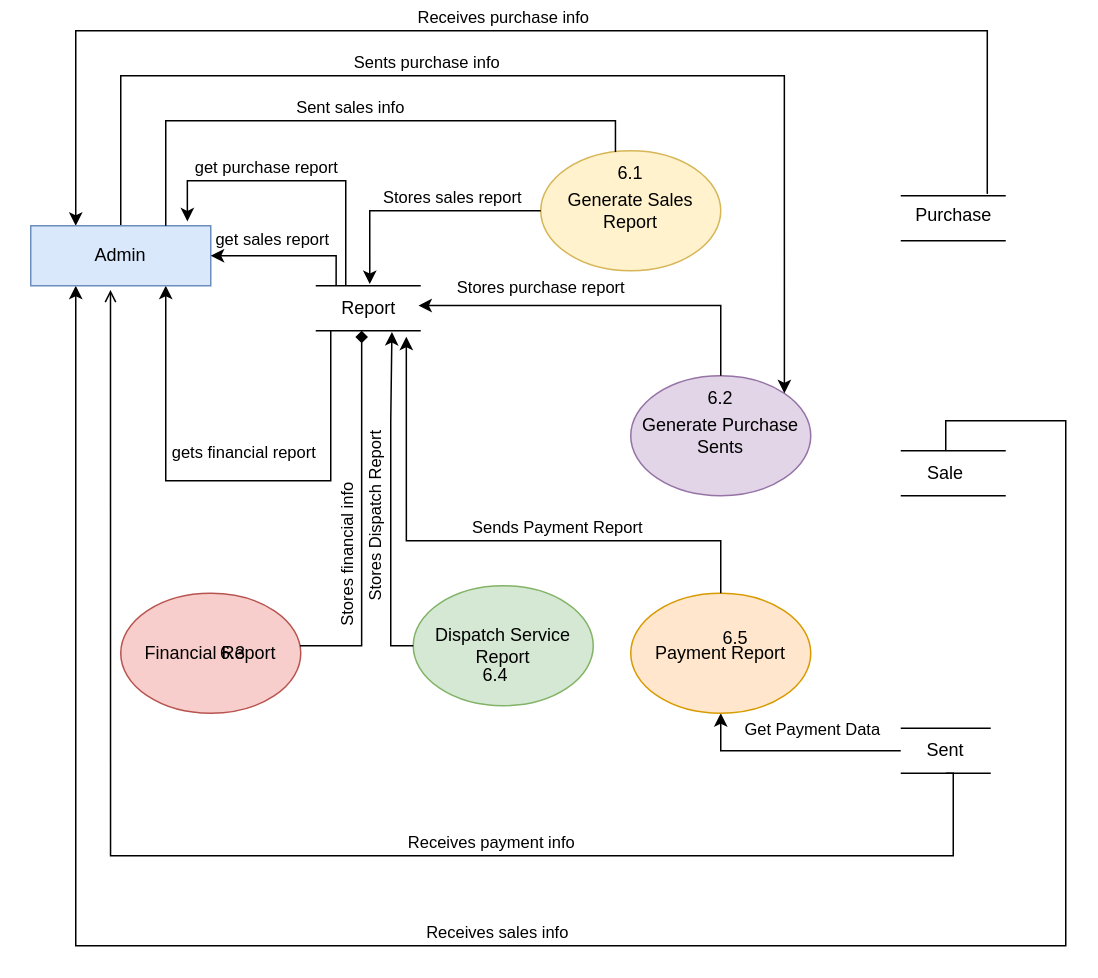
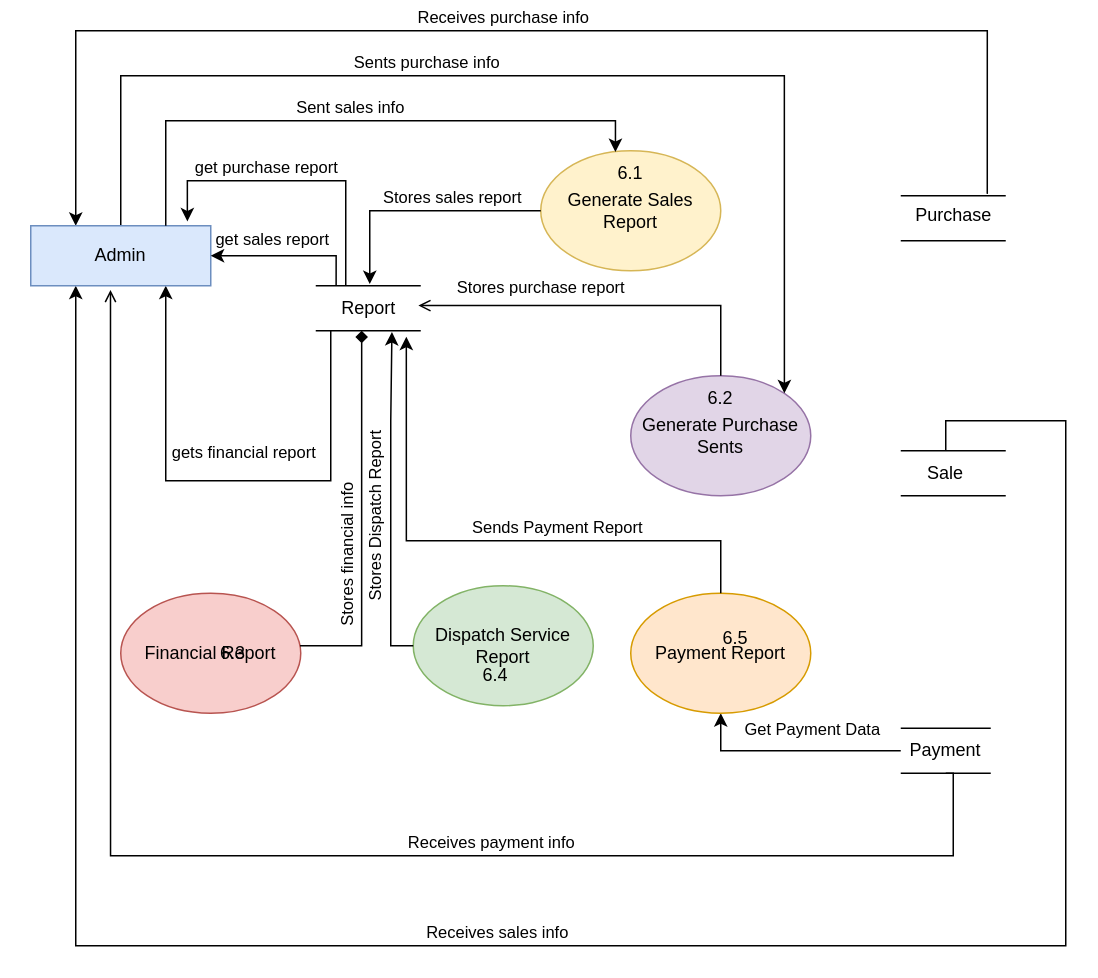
  <mxCell id="0" />
  <mxCell id="1" parent="0" />
  <mxCell id="2" value="Generate Sales Report" style="ellipse;whiteSpace=wrap;html=1;fillColor=#fff2cc;strokeColor=#d6b656;" parent="1" vertex="1"><mxGeometry x="360" y="100" width="120" height="80" as="geometry" /></mxCell>
  <mxCell id="3" value="Generate Purchase Sents" style="ellipse;whiteSpace=wrap;html=1;fillColor=#e1d5e7;strokeColor=#9673a6;" parent="1" vertex="1"><mxGeometry x="420" y="250" width="120" height="80" as="geometry" /></mxCell>
  <mxCell id="4" value="Financial Report" style="ellipse;whiteSpace=wrap;html=1;fillColor=#f8cecc;strokeColor=#b85450;" parent="1" vertex="1"><mxGeometry x="80" y="395" width="120" height="80" as="geometry" /></mxCell>
  <mxCell id="5" value="" style="endArrow=none;html=1;rounded=0;" parent="1" edge="1"><mxGeometry width="50" height="50" relative="1" as="geometry"><mxPoint x="600" y="130" as="sourcePoint" /><mxPoint x="670" y="130" as="targetPoint" /></mxGeometry></mxCell>
  <mxCell id="6" value="" style="endArrow=none;html=1;rounded=0;" parent="1" edge="1"><mxGeometry width="50" height="50" relative="1" as="geometry"><mxPoint x="210" y="190" as="sourcePoint" /><mxPoint x="280" y="190" as="targetPoint" /></mxGeometry></mxCell>
  <mxCell id="7" value="" style="endArrow=none;html=1;rounded=0;" parent="1" edge="1"><mxGeometry width="50" height="50" relative="1" as="geometry"><mxPoint x="210" y="220" as="sourcePoint" /><mxPoint x="280" y="220" as="targetPoint" /></mxGeometry></mxCell>
  <mxCell id="8" value="" style="endArrow=none;html=1;rounded=0;" parent="1" edge="1"><mxGeometry width="50" height="50" relative="1" as="geometry"><mxPoint x="600" y="160" as="sourcePoint" /><mxPoint x="670" y="160" as="targetPoint" /></mxGeometry></mxCell>
  <mxCell id="9" value="" style="endArrow=none;html=1;rounded=0;" parent="1" edge="1"><mxGeometry width="50" height="50" relative="1" as="geometry"><mxPoint x="600" y="300" as="sourcePoint" /><mxPoint x="670" y="300" as="targetPoint" /></mxGeometry></mxCell>
  <mxCell id="10" value="" style="endArrow=none;html=1;rounded=0;entryX=1;entryY=1;entryDx=0;entryDy=0;exitX=0;exitY=1;exitDx=0;exitDy=0;" parent="1" edge="1" target="24" source="24"><mxGeometry width="50" height="50" relative="1" as="geometry"><mxPoint x="610" y="520" as="sourcePoint" /><mxPoint x="670" y="420" as="targetPoint" /></mxGeometry></mxCell>
  <mxCell id="11" value="" style="endArrow=none;html=1;rounded=0;entryX=1;entryY=0;entryDx=0;entryDy=0;" parent="1" edge="1" target="24"><mxGeometry width="50" height="50" relative="1" as="geometry"><mxPoint x="600" y="485" as="sourcePoint" /><mxPoint x="670" y="485" as="targetPoint" /></mxGeometry></mxCell>
  <mxCell id="12" value="" style="endArrow=none;html=1;rounded=0;" parent="1" edge="1"><mxGeometry width="50" height="50" relative="1" as="geometry"><mxPoint x="600" y="330" as="sourcePoint" /><mxPoint x="670" y="330" as="targetPoint" /></mxGeometry></mxCell>
  <mxCell id="13" style="edgeStyle=orthogonalEdgeStyle;rounded=0;orthogonalLoop=1;jettySize=auto;html=1;entryX=0.75;entryY=1;entryDx=0;entryDy=0;" parent="1" source="15" target="29" edge="1"><mxGeometry relative="1" as="geometry"><Array as="points"><mxPoint x="220" y="320" /><mxPoint x="110" y="320" /></Array></mxGeometry></mxCell>
  <mxCell id="14" value="gets financial report" style="edgeLabel;html=1;align=center;verticalAlign=middle;resizable=0;points=[];" parent="13" vertex="1" connectable="0"><mxGeometry x="-0.003" y="-4" relative="1" as="geometry"><mxPoint x="10" y="-16" as="offset" /></mxGeometry></mxCell>
  <mxCell id="15" value="Report" style="text;html=1;align=center;verticalAlign=middle;resizable=0;points=[];autosize=1;strokeColor=none;fillColor=none;" parent="1" vertex="1"><mxGeometry x="215" y="190" width="60" height="30" as="geometry" /></mxCell>
  <mxCell id="16" style="edgeStyle=orthogonalEdgeStyle;rounded=0;orthogonalLoop=1;jettySize=auto;html=1;exitX=0.824;exitY=0.025;exitDx=0;exitDy=0;exitPerimeter=0;" parent="1" source="18" edge="1"><mxGeometry relative="1" as="geometry"><mxPoint x="50" y="150" as="targetPoint" /><mxPoint x="605" y="20" as="sourcePoint" /><Array as="points"><mxPoint x="658" y="20" /><mxPoint x="50" y="20" /></Array></mxGeometry></mxCell>
  <mxCell id="17" value="Receives purchase info" style="edgeLabel;html=1;align=center;verticalAlign=middle;resizable=0;points=[];" parent="16" vertex="1" connectable="0"><mxGeometry x="0.004" relative="1" as="geometry"><mxPoint x="-7" y="-10" as="offset" /></mxGeometry></mxCell>
  <mxCell id="18" value="Purchase" style="text;html=1;align=center;verticalAlign=middle;resizable=0;points=[];autosize=1;strokeColor=none;fillColor=none;" parent="1" vertex="1"><mxGeometry x="600" y="128" width="70" height="30" as="geometry" /></mxCell>
  <mxCell id="19" style="edgeStyle=orthogonalEdgeStyle;rounded=0;orthogonalLoop=1;jettySize=auto;html=1;exitX=0.5;exitY=0;exitDx=0;exitDy=0;" parent="1" source="21" edge="1"><mxGeometry relative="1" as="geometry"><mxPoint x="50" y="190" as="targetPoint" /><mxPoint x="610" y="305" as="sourcePoint" /><Array as="points"><mxPoint x="630" y="280" /><mxPoint x="710" y="280" /><mxPoint x="710" y="630" /><mxPoint x="50" y="630" /></Array></mxGeometry></mxCell>
  <mxCell id="20" value="Receives sales info" style="edgeLabel;html=1;align=center;verticalAlign=middle;resizable=0;points=[];" parent="19" vertex="1" connectable="0"><mxGeometry x="-0.067" y="-4" relative="1" as="geometry"><mxPoint x="-107" y="-6" as="offset" /></mxGeometry></mxCell>
  <mxCell id="21" value="Sale" style="text;html=1;align=center;verticalAlign=middle;whiteSpace=wrap;rounded=0;" parent="1" vertex="1"><mxGeometry x="600" y="300" width="60" height="30" as="geometry" /></mxCell>
  <mxCell id="22" style="edgeStyle=orthogonalEdgeStyle;rounded=0;orthogonalLoop=1;jettySize=auto;html=1;" parent="1" source="24" target="50" edge="1"><mxGeometry relative="1" as="geometry" /></mxCell>
  <mxCell id="23" value="Get Payment Data" style="edgeLabel;html=1;align=center;verticalAlign=middle;resizable=0;points=[];rotation=0;" parent="22" vertex="1" connectable="0"><mxGeometry x="-0.218" y="1" relative="1" as="geometry"><mxPoint x="-3" y="-16" as="offset" /></mxGeometry></mxCell>
- <mxCell id="24" value="Sent" style="text;html=1;align=center;verticalAlign=middle;whiteSpace=wrap;rounded=0;" parent="1" vertex="1"><mxGeometry x="600" y="485" width="60" height="30" as="geometry" /></mxCell>
+ <mxCell id="24" value="Payment" style="text;html=1;align=center;verticalAlign=middle;whiteSpace=wrap;rounded=0;" parent="1" vertex="1"><mxGeometry x="600" y="485" width="60" height="30" as="geometry" /></mxCell>
  <mxCell id="25" style="edgeStyle=orthogonalEdgeStyle;rounded=0;orthogonalLoop=1;jettySize=auto;html=1;exitX=0.5;exitY=1;exitDx=0;exitDy=0;entryX=0.443;entryY=1.069;entryDx=0;entryDy=0;entryPerimeter=0;endArrow=open;" parent="1" source="24" target="29" edge="1"><mxGeometry relative="1" as="geometry"><mxPoint x="600" y="490" as="sourcePoint" /><mxPoint x="125" y="190" as="targetPoint" /><Array as="points"><mxPoint x="635" y="570" /><mxPoint x="73" y="570" /></Array></mxGeometry></mxCell>
  <mxCell id="26" value="Receives payment info" style="edgeLabel;html=1;align=center;verticalAlign=middle;resizable=0;points=[];" parent="25" vertex="1" connectable="0"><mxGeometry x="-0.262" y="-3" relative="1" as="geometry"><mxPoint y="-7" as="offset" /></mxGeometry></mxCell>
  <mxCell id="27" style="edgeStyle=orthogonalEdgeStyle;rounded=0;orthogonalLoop=1;jettySize=auto;html=1;entryX=1;entryY=0;entryDx=0;entryDy=0;" parent="1" source="29" target="3" edge="1"><mxGeometry relative="1" as="geometry"><Array as="points"><mxPoint x="80" y="50" /><mxPoint x="522" y="50" /></Array></mxGeometry></mxCell>
  <mxCell id="28" value="Sents purchase info" style="edgeLabel;html=1;align=center;verticalAlign=middle;resizable=0;points=[];" parent="27" vertex="1" connectable="0"><mxGeometry x="-0.197" relative="1" as="geometry"><mxPoint y="-10" as="offset" /></mxGeometry></mxCell>
  <mxCell id="29" value="Admin" style="rounded=0;whiteSpace=wrap;html=1;fillColor=#dae8fc;strokeColor=#6c8ebf;" parent="1" vertex="1"><mxGeometry x="20" y="150" width="120" height="40" as="geometry" /></mxCell>
  <mxCell id="30" style="edgeStyle=orthogonalEdgeStyle;rounded=0;orthogonalLoop=1;jettySize=auto;html=1;entryX=0.427;entryY=0.998;entryDx=0;entryDy=0;entryPerimeter=0;endArrow=diamond;" parent="1" source="4" target="15" edge="1"><mxGeometry relative="1" as="geometry"><Array as="points"><mxPoint x="241" y="430" /></Array></mxGeometry></mxCell>
  <mxCell id="31" value="Stores financial info" style="edgeLabel;html=1;align=center;verticalAlign=middle;resizable=0;points=[];rotation=-90;" parent="30" vertex="1" connectable="0"><mxGeometry x="0.237" y="-3" relative="1" as="geometry"><mxPoint x="-13" y="54" as="offset" /></mxGeometry></mxCell>
- <mxCell id="32" style="edgeStyle=orthogonalEdgeStyle;rounded=0;orthogonalLoop=1;jettySize=auto;html=1;exitX=0.5;exitY=0;exitDx=0;exitDy=0;entryX=1.057;entryY=0.44;entryDx=0;entryDy=0;entryPerimeter=0;" parent="1" source="43" target="15" edge="1"><mxGeometry relative="1" as="geometry"><Array as="points"><mxPoint x="480" y="203" /></Array></mxGeometry></mxCell>
+ <mxCell id="32" style="edgeStyle=orthogonalEdgeStyle;rounded=0;orthogonalLoop=1;jettySize=auto;html=1;exitX=0.5;exitY=0;exitDx=0;exitDy=0;entryX=1.057;entryY=0.44;entryDx=0;entryDy=0;entryPerimeter=0;endArrow=open;" parent="1" source="43" target="15" edge="1"><mxGeometry relative="1" as="geometry"><Array as="points"><mxPoint x="480" y="203" /></Array></mxGeometry></mxCell>
  <mxCell id="33" value="Stores purchase report" style="edgeLabel;html=1;align=center;verticalAlign=middle;resizable=0;points=[];" parent="32" vertex="1" connectable="0"><mxGeometry x="-0.256" y="-1" relative="1" as="geometry"><mxPoint x="-75" y="-12" as="offset" /></mxGeometry></mxCell>
  <mxCell id="34" style="edgeStyle=orthogonalEdgeStyle;rounded=0;orthogonalLoop=1;jettySize=auto;html=1;entryX=0.517;entryY=-0.037;entryDx=0;entryDy=0;entryPerimeter=0;" parent="1" source="2" target="15" edge="1"><mxGeometry relative="1" as="geometry" /></mxCell>
  <mxCell id="35" value="Stores sales report" style="edgeLabel;html=1;align=center;verticalAlign=middle;resizable=0;points=[];" parent="34" vertex="1" connectable="0"><mxGeometry x="-0.231" y="1" relative="1" as="geometry"><mxPoint x="3" y="-11" as="offset" /></mxGeometry></mxCell>
- <mxCell id="36" style="edgeStyle=orthogonalEdgeStyle;rounded=0;orthogonalLoop=1;jettySize=auto;html=1;entryX=0.415;entryY=0.011;entryDx=0;entryDy=0;entryPerimeter=0;exitX=0.75;exitY=0;exitDx=0;exitDy=0;endArrow=none;" parent="1" source="29" target="2" edge="1"><mxGeometry relative="1" as="geometry" /></mxCell>
+ <mxCell id="36" style="edgeStyle=orthogonalEdgeStyle;rounded=0;orthogonalLoop=1;jettySize=auto;html=1;entryX=0.415;entryY=0.011;entryDx=0;entryDy=0;entryPerimeter=0;exitX=0.75;exitY=0;exitDx=0;exitDy=0;" parent="1" source="29" target="2" edge="1"><mxGeometry relative="1" as="geometry" /></mxCell>
  <mxCell id="37" value="Sent sales info" style="edgeLabel;html=1;align=center;verticalAlign=middle;resizable=0;points=[];" parent="36" vertex="1" connectable="0"><mxGeometry x="-0.018" y="-1" relative="1" as="geometry"><mxPoint y="-11" as="offset" /></mxGeometry></mxCell>
  <mxCell id="38" style="edgeStyle=orthogonalEdgeStyle;rounded=0;orthogonalLoop=1;jettySize=auto;html=1;entryX=0.87;entryY=-0.072;entryDx=0;entryDy=0;entryPerimeter=0;" parent="1" source="15" target="29" edge="1"><mxGeometry relative="1" as="geometry"><Array as="points"><mxPoint x="230" y="120" /><mxPoint x="124" y="120" /></Array></mxGeometry></mxCell>
  <mxCell id="39" value="get purchase report" style="edgeLabel;html=1;align=center;verticalAlign=middle;resizable=0;points=[];" parent="38" vertex="1" connectable="0"><mxGeometry x="0.224" y="-3" relative="1" as="geometry"><mxPoint y="-7" as="offset" /></mxGeometry></mxCell>
  <mxCell id="40" style="edgeStyle=orthogonalEdgeStyle;rounded=0;orthogonalLoop=1;jettySize=auto;html=1;entryX=0.143;entryY=0;entryDx=0;entryDy=0;entryPerimeter=0;startArrow=classic;startFill=1;endArrow=none;endFill=0;" parent="1" source="29" target="15" edge="1"><mxGeometry relative="1" as="geometry" /></mxCell>
  <mxCell id="41" value="get sales report" style="edgeLabel;html=1;align=center;verticalAlign=middle;resizable=0;points=[];" parent="40" vertex="1" connectable="0"><mxGeometry x="-0.211" y="-1" relative="1" as="geometry"><mxPoint x="-1" y="-13" as="offset" /></mxGeometry></mxCell>
  <mxCell id="42" value="6.1" style="text;html=1;align=center;verticalAlign=middle;whiteSpace=wrap;rounded=0;" parent="1" vertex="1"><mxGeometry x="390" y="100" width="60" height="30" as="geometry" /></mxCell>
  <mxCell id="43" value="6.2" style="text;html=1;align=center;verticalAlign=middle;whiteSpace=wrap;rounded=0;" parent="1" vertex="1"><mxGeometry x="450" y="250" width="60" height="30" as="geometry" /></mxCell>
  <mxCell id="44" value="6.3" style="text;html=1;align=center;verticalAlign=middle;whiteSpace=wrap;rounded=0;" parent="1" vertex="1"><mxGeometry x="125" y="420" width="60" height="30" as="geometry" /></mxCell>
  <mxCell id="45" style="edgeStyle=orthogonalEdgeStyle;rounded=0;orthogonalLoop=1;jettySize=auto;html=1;exitX=0.5;exitY=1;exitDx=0;exitDy=0;" parent="1" source="44" target="44" edge="1"><mxGeometry relative="1" as="geometry" /></mxCell>
  <mxCell id="46" value="Dispatch Service Report" style="ellipse;whiteSpace=wrap;html=1;fillColor=#d5e8d4;strokeColor=#82b366;" parent="1" vertex="1"><mxGeometry x="275" y="390" width="120" height="80" as="geometry" /></mxCell>
  <mxCell id="47" style="edgeStyle=orthogonalEdgeStyle;rounded=0;orthogonalLoop=1;jettySize=auto;html=1;entryX=0.763;entryY=1.027;entryDx=0;entryDy=0;entryPerimeter=0;" parent="1" source="46" target="15" edge="1"><mxGeometry relative="1" as="geometry"><Array as="points"><mxPoint x="260" y="280" /><mxPoint x="260" y="280" /></Array></mxGeometry></mxCell>
  <mxCell id="48" value="Stores Dispatch Report" style="edgeLabel;html=1;align=center;verticalAlign=middle;resizable=0;points=[];rotation=-90;" parent="47" vertex="1" connectable="0"><mxGeometry x="-0.642" relative="1" as="geometry"><mxPoint x="-11" y="-60" as="offset" /></mxGeometry></mxCell>
  <mxCell id="49" value="6.4" style="text;html=1;align=center;verticalAlign=middle;whiteSpace=wrap;rounded=0;" parent="1" vertex="1"><mxGeometry x="300" y="435" width="60" height="30" as="geometry" /></mxCell>
  <mxCell id="50" value="Payment Report" style="ellipse;whiteSpace=wrap;html=1;fillColor=#ffe6cc;strokeColor=#d79b00;" parent="1" vertex="1"><mxGeometry x="420" y="395" width="120" height="80" as="geometry" /></mxCell>
  <mxCell id="51" value="6.5" style="text;html=1;align=center;verticalAlign=middle;whiteSpace=wrap;rounded=0;" parent="1" vertex="1"><mxGeometry x="460" y="410" width="60" height="30" as="geometry" /></mxCell>
  <mxCell id="52" style="edgeStyle=orthogonalEdgeStyle;rounded=0;orthogonalLoop=1;jettySize=auto;html=1;entryX=0.923;entryY=1.133;entryDx=0;entryDy=0;entryPerimeter=0;" parent="1" source="50" target="15" edge="1"><mxGeometry relative="1" as="geometry"><Array as="points"><mxPoint x="480" y="360" /><mxPoint x="270" y="360" /></Array></mxGeometry></mxCell>
  <mxCell id="53" value="Sends Payment Report" style="edgeLabel;html=1;align=center;verticalAlign=middle;resizable=0;points=[];" parent="52" vertex="1" connectable="0"><mxGeometry x="-0.236" y="2" relative="1" as="geometry"><mxPoint y="-12" as="offset" /></mxGeometry></mxCell>
